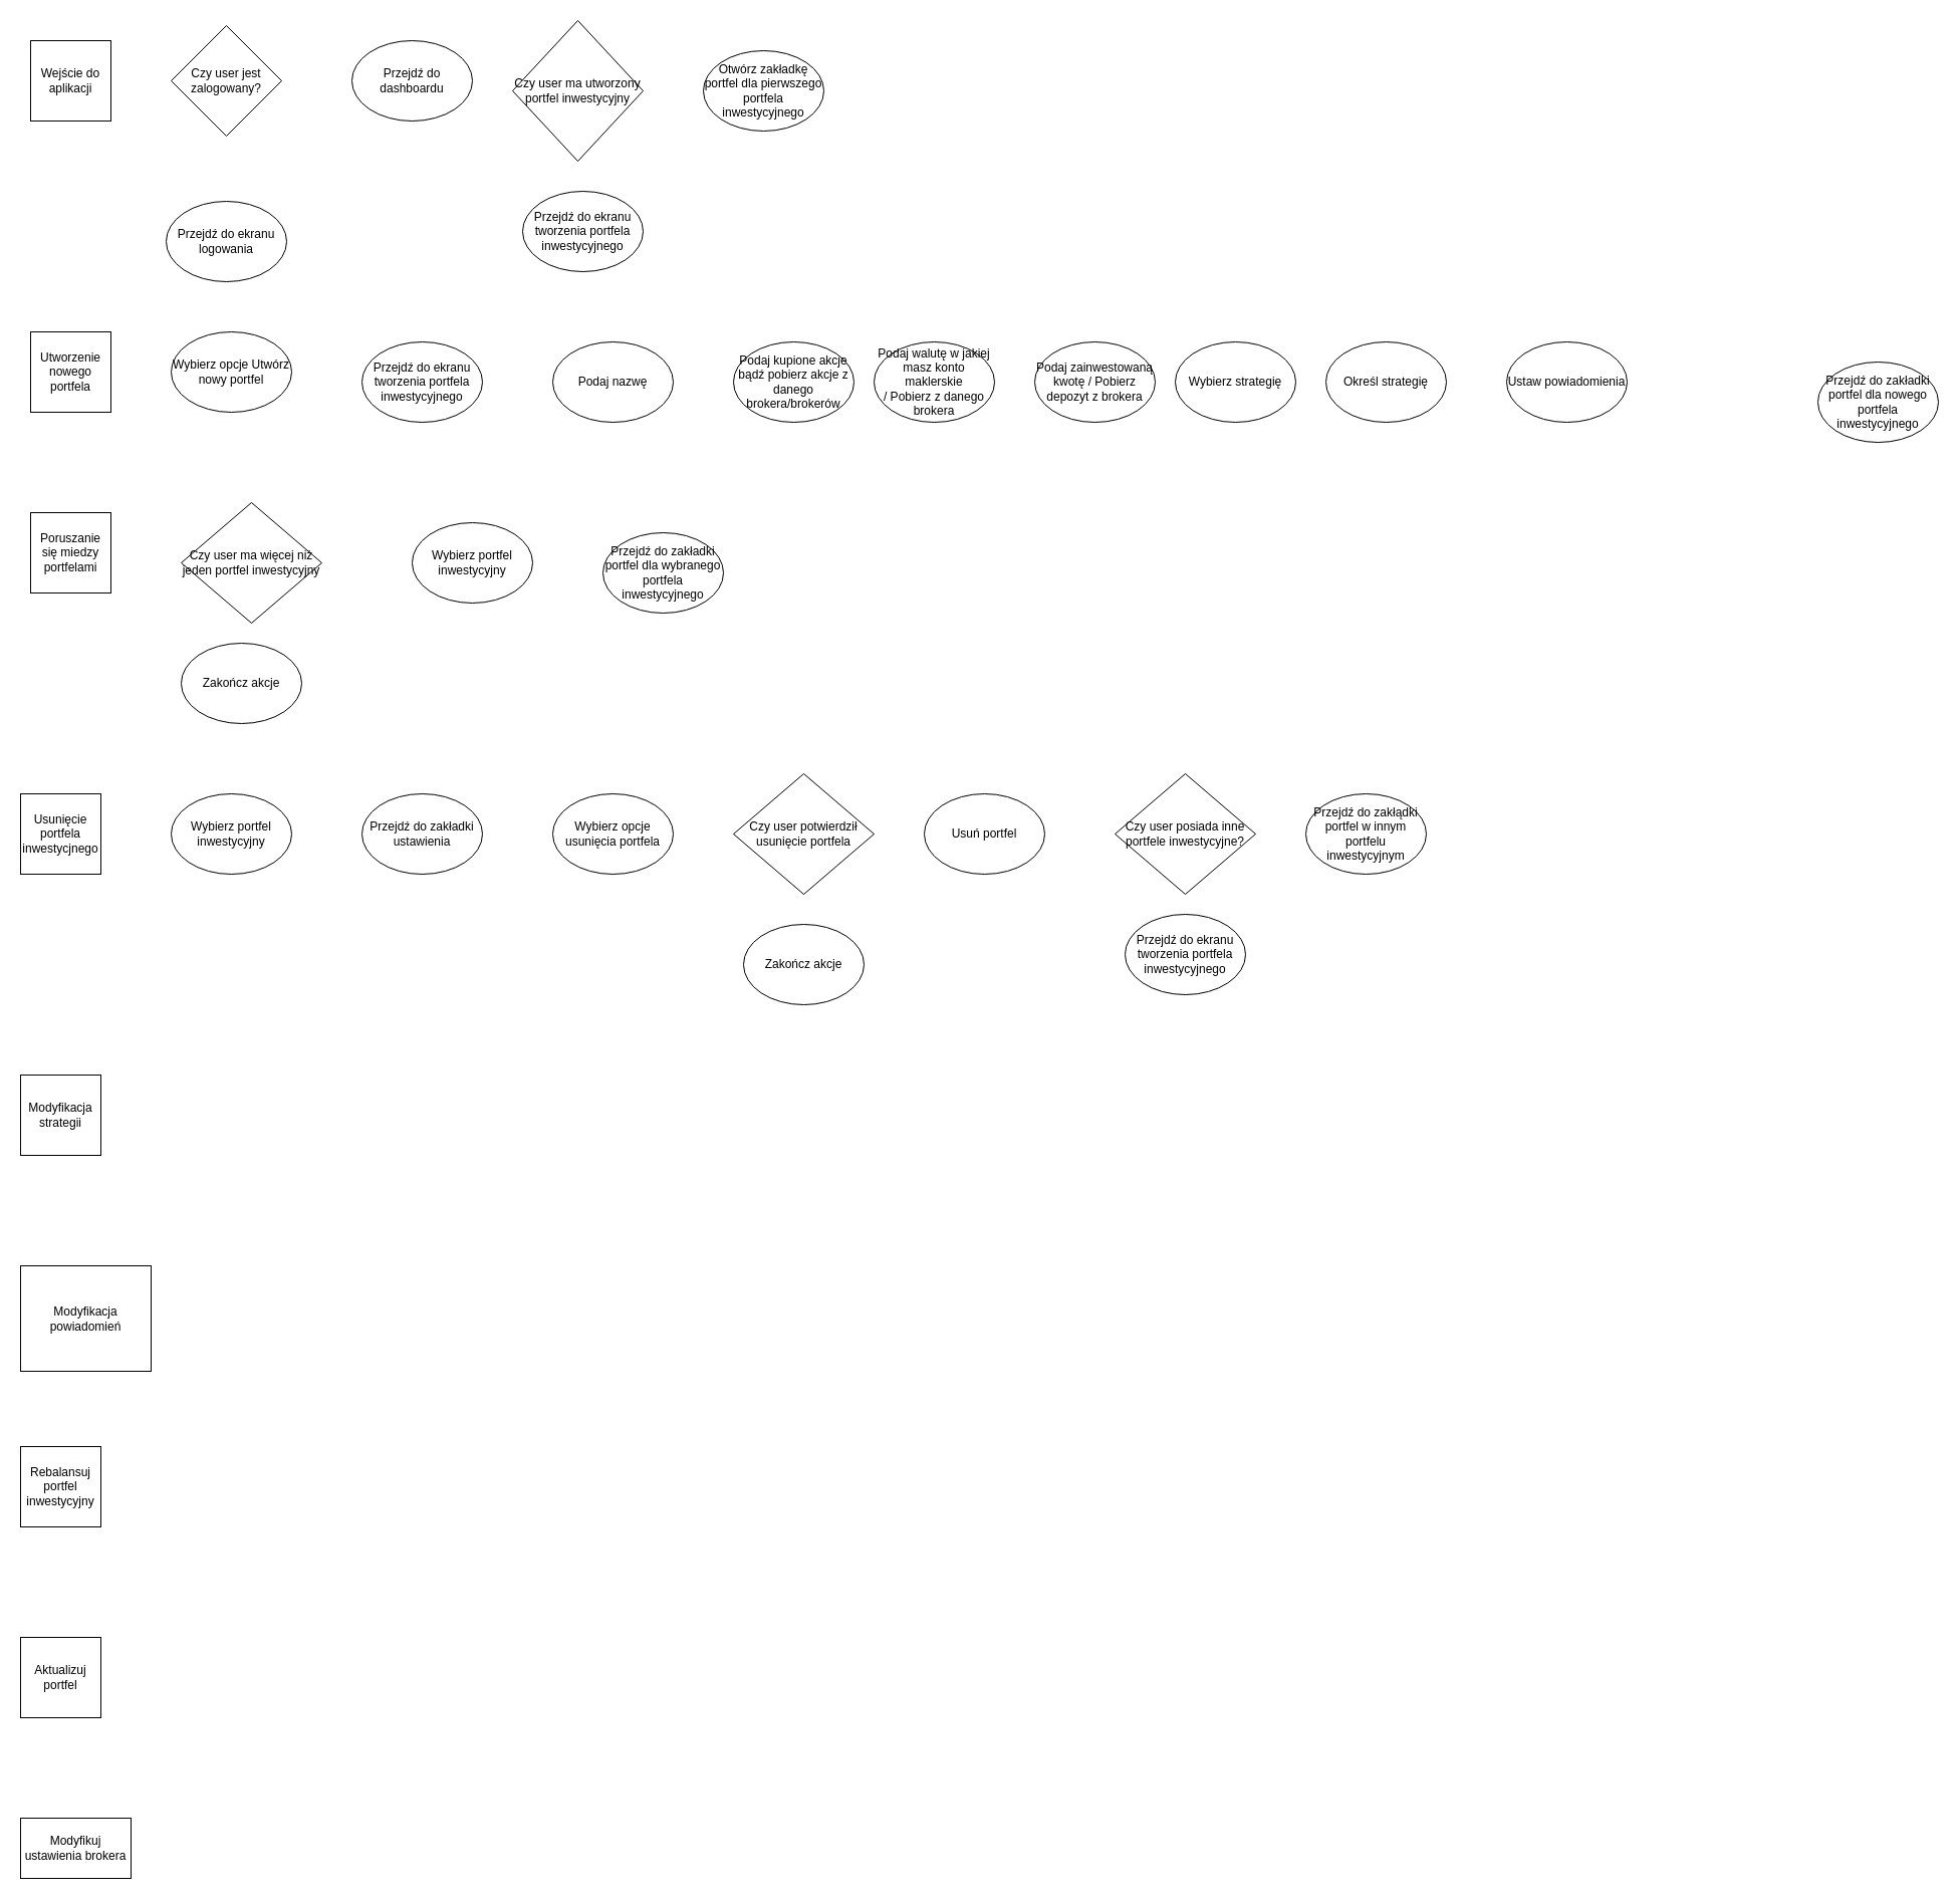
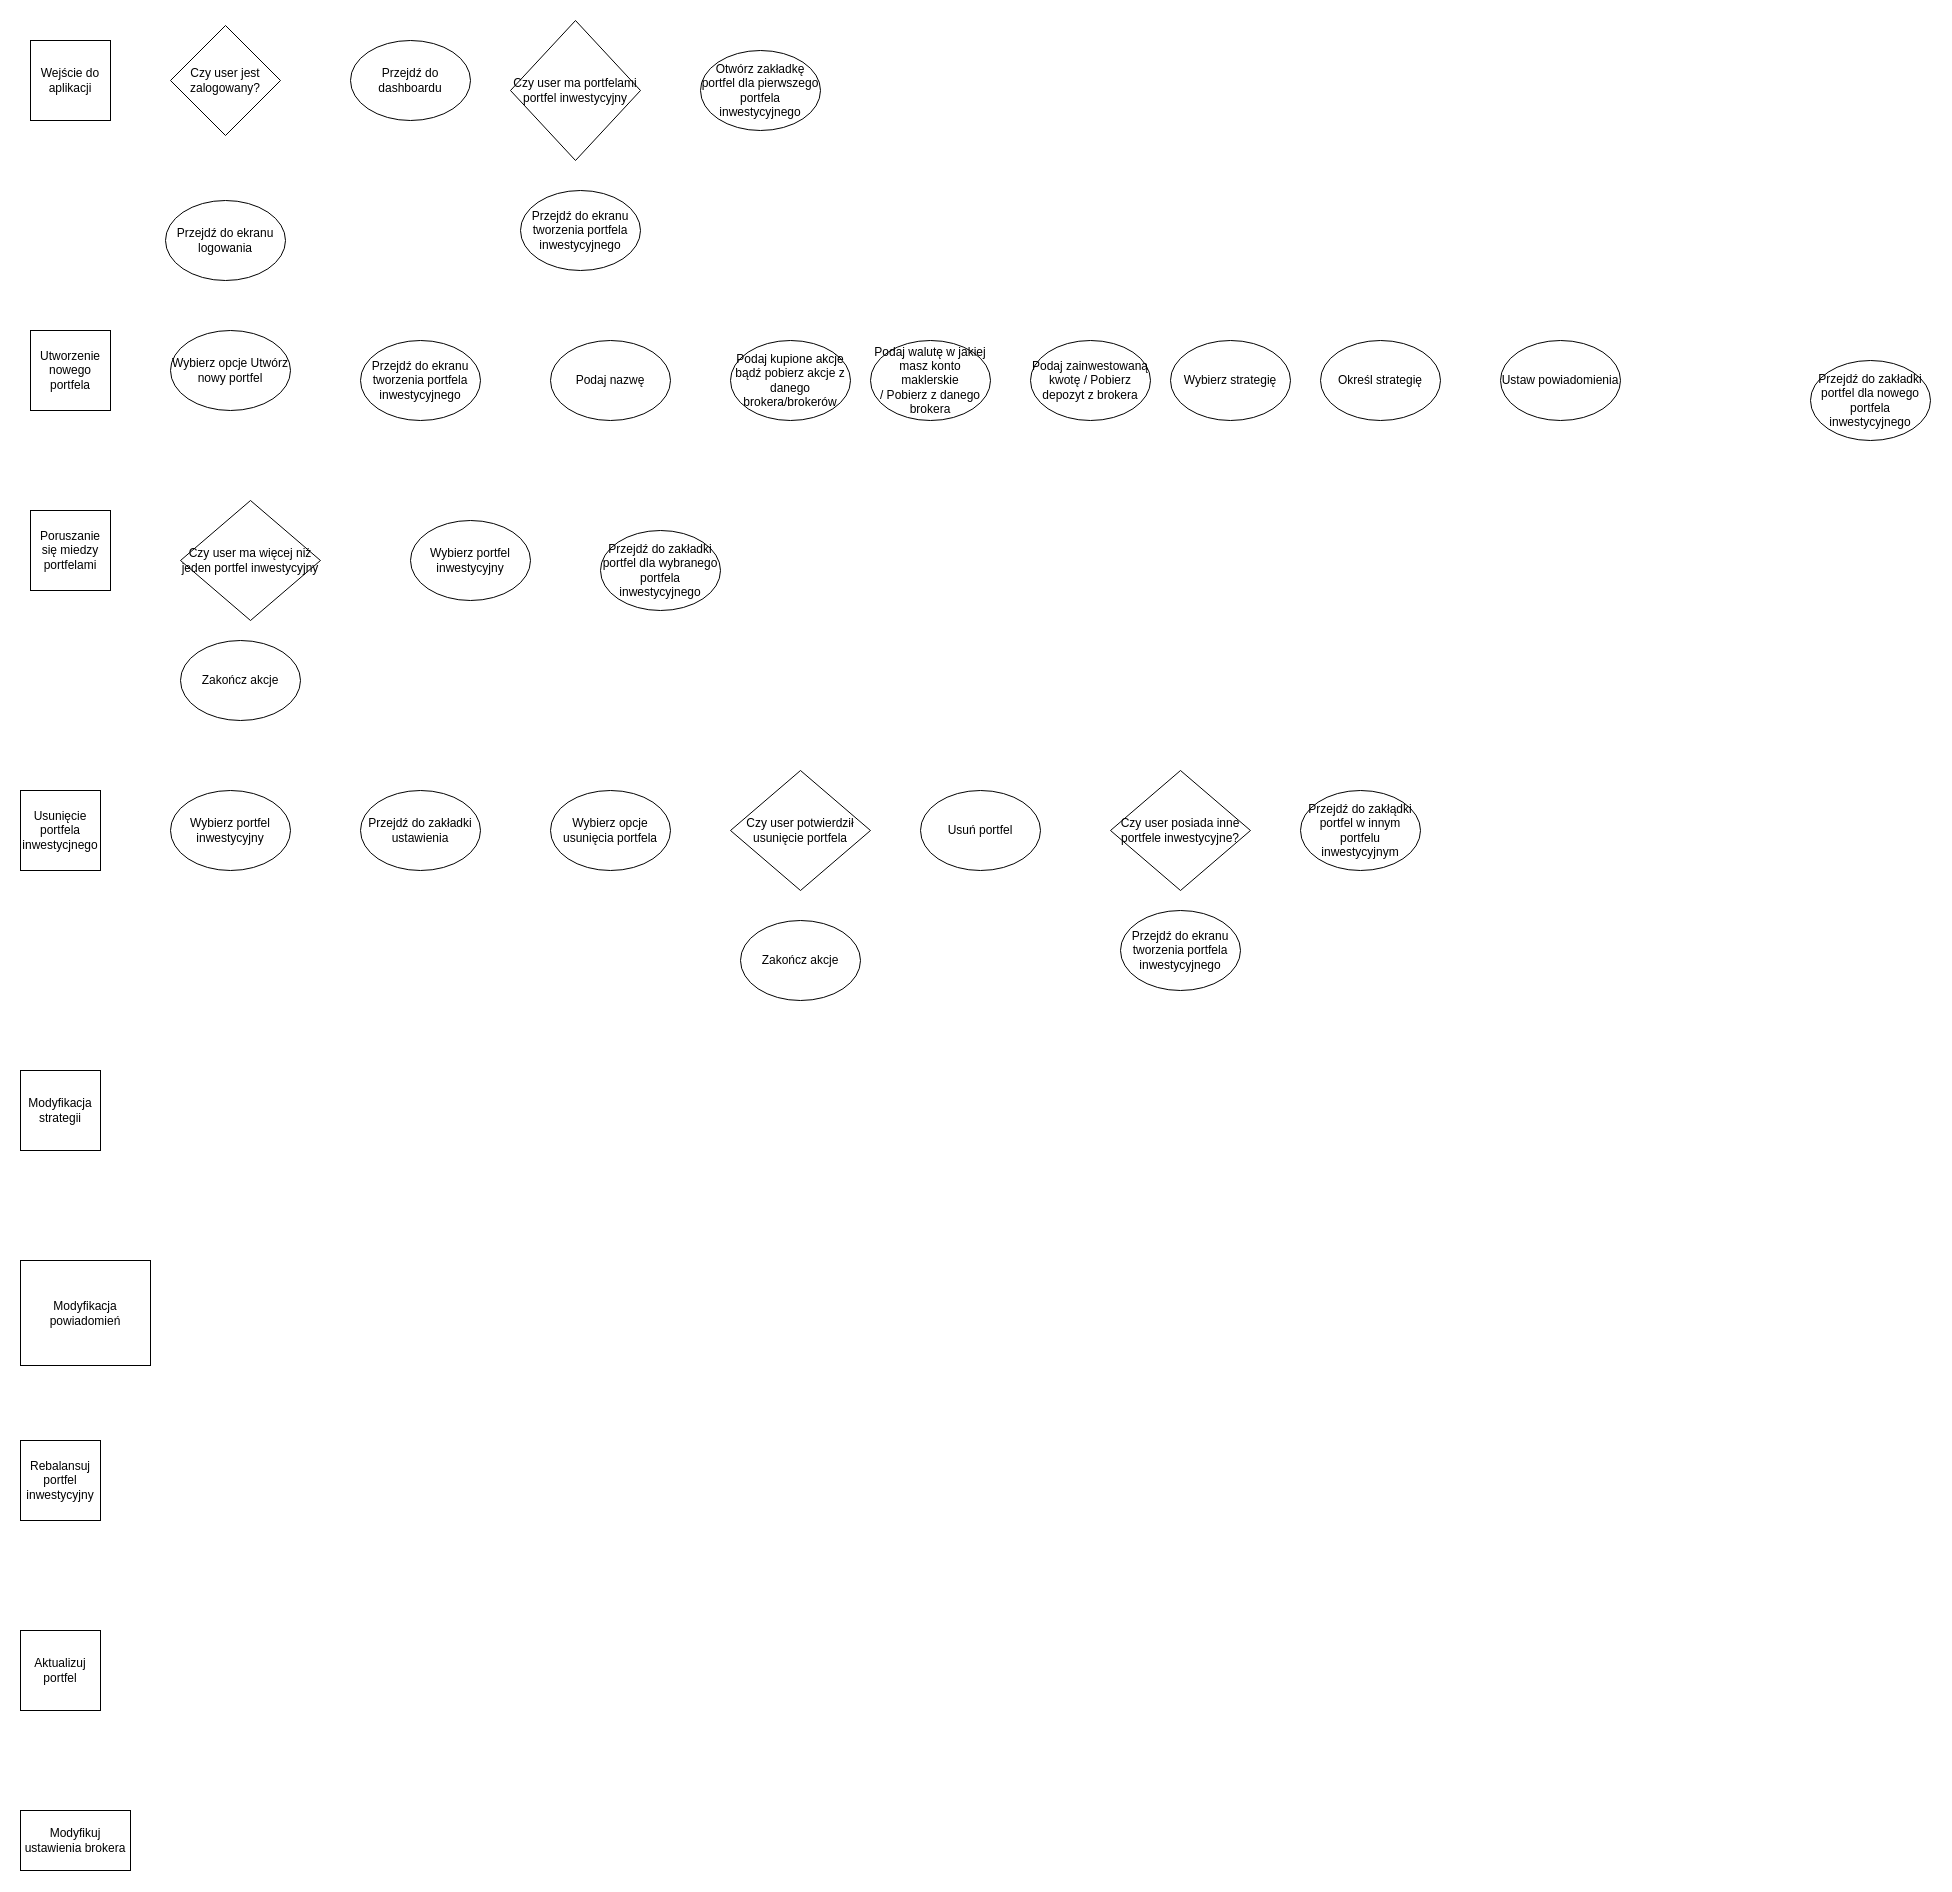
  <mxCell id="0" />
  <mxCell id="1" parent="0" />
  <mxCell id="2" value="Wejście do aplikacji" style="whiteSpace=wrap;html=1;aspect=fixed;" parent="1" vertex="1"><mxGeometry x="30" y="40" width="80" height="80" as="geometry" /></mxCell>
  <mxCell id="3" value="Czy user jest zalogowany?" style="rhombus;whiteSpace=wrap;html=1;" parent="1" vertex="1"><mxGeometry x="170" y="25" width="110" height="110" as="geometry" /></mxCell>
  <mxCell id="4" value="Przejdź do ekranu logowania" style="ellipse;whiteSpace=wrap;html=1;" parent="1" vertex="1"><mxGeometry x="165" y="200" width="120" height="80" as="geometry" /></mxCell>
  <mxCell id="5" value="Przejdź do dashboardu" style="ellipse;whiteSpace=wrap;html=1;" parent="1" vertex="1"><mxGeometry x="350" y="40" width="120" height="80" as="geometry" /></mxCell>
- <mxCell id="6" value="Czy user ma utworzony portfel inwestycyjny" style="rhombus;whiteSpace=wrap;html=1;" parent="1" vertex="1"><mxGeometry x="510" y="20" width="130" height="140" as="geometry" /></mxCell>
+ <mxCell id="6" value="Czy user ma portfelami portfel inwestycyjny" style="rhombus;whiteSpace=wrap;html=1;" parent="1" vertex="1"><mxGeometry x="510" y="20" width="130" height="140" as="geometry" /></mxCell>
  <mxCell id="7" value="Przejdź do ekranu tworzenia portfela inwestycyjnego" style="ellipse;whiteSpace=wrap;html=1;" parent="1" vertex="1"><mxGeometry x="520" y="190" width="120" height="80" as="geometry" /></mxCell>
  <mxCell id="8" value="Otwórz zakładkę portfel dla pierwszego portfela inwestycyjnego" style="ellipse;whiteSpace=wrap;html=1;" parent="1" vertex="1"><mxGeometry x="700" y="50" width="120" height="80" as="geometry" /></mxCell>
  <mxCell id="9" value="Utworzenie nowego portfela" style="whiteSpace=wrap;html=1;aspect=fixed;" parent="1" vertex="1"><mxGeometry x="30" y="330" width="80" height="80" as="geometry" /></mxCell>
  <mxCell id="10" value="Czy user ma więcej niż jeden portfel inwestycyjny" style="rhombus;whiteSpace=wrap;html=1;" parent="1" vertex="1"><mxGeometry x="180" y="500" width="140" height="120" as="geometry" /></mxCell>
  <mxCell id="11" value="Wybierz opcje Utwórz nowy portfel" style="ellipse;whiteSpace=wrap;html=1;" parent="1" vertex="1"><mxGeometry x="170" y="330" width="120" height="80" as="geometry" /></mxCell>
  <mxCell id="12" value="Przejdź do ekranu tworzenia portfela inwestycyjnego" style="ellipse;whiteSpace=wrap;html=1;" parent="1" vertex="1"><mxGeometry x="360" y="340" width="120" height="80" as="geometry" /></mxCell>
  <mxCell id="13" value="Przejdź do zakładki portfel dla nowego portfela inwestycyjnego" style="ellipse;whiteSpace=wrap;html=1;" parent="1" vertex="1"><mxGeometry x="1810" y="360" width="120" height="80" as="geometry" /></mxCell>
  <mxCell id="14" value="Poruszanie się miedzy portfelami" style="whiteSpace=wrap;html=1;aspect=fixed;" parent="1" vertex="1"><mxGeometry x="30" y="510" width="80" height="80" as="geometry" /></mxCell>
  <mxCell id="15" value="Zakończ akcje" style="ellipse;whiteSpace=wrap;html=1;" parent="1" vertex="1"><mxGeometry x="180" y="640" width="120" height="80" as="geometry" /></mxCell>
  <mxCell id="16" value="Wybierz portfel inwestycyjny" style="ellipse;whiteSpace=wrap;html=1;" parent="1" vertex="1"><mxGeometry x="410" y="520" width="120" height="80" as="geometry" /></mxCell>
  <mxCell id="17" value="Przejdź do zakładki portfel dla wybranego portfela inwestycyjnego" style="ellipse;whiteSpace=wrap;html=1;" parent="1" vertex="1"><mxGeometry x="600" y="530" width="120" height="80" as="geometry" /></mxCell>
  <mxCell id="18" value="Usunięcie portfela inwestycjnego" style="whiteSpace=wrap;html=1;aspect=fixed;" parent="1" vertex="1"><mxGeometry x="20" y="790" width="80" height="80" as="geometry" /></mxCell>
  <mxCell id="19" value="Wybierz portfel inwestycyjny" style="ellipse;whiteSpace=wrap;html=1;" parent="1" vertex="1"><mxGeometry x="170" y="790" width="120" height="80" as="geometry" /></mxCell>
  <mxCell id="20" value="Przejdź do zakładki ustawienia" style="ellipse;whiteSpace=wrap;html=1;" parent="1" vertex="1"><mxGeometry x="360" y="790" width="120" height="80" as="geometry" /></mxCell>
  <mxCell id="21" value="&lt;div&gt;Wybierz opcje usunięcia portfela&lt;/div&gt;" style="ellipse;whiteSpace=wrap;html=1;" parent="1" vertex="1"><mxGeometry x="550" y="790" width="120" height="80" as="geometry" /></mxCell>
  <mxCell id="22" value="Usuń portfel" style="ellipse;whiteSpace=wrap;html=1;" parent="1" vertex="1"><mxGeometry x="920" y="790" width="120" height="80" as="geometry" /></mxCell>
  <mxCell id="23" value="Czy user potwierdził usunięcie portfela" style="rhombus;whiteSpace=wrap;html=1;" parent="1" vertex="1"><mxGeometry x="730" y="770" width="140" height="120" as="geometry" /></mxCell>
  <mxCell id="24" value="Zakończ akcje" style="ellipse;whiteSpace=wrap;html=1;" parent="1" vertex="1"><mxGeometry x="740" y="920" width="120" height="80" as="geometry" /></mxCell>
  <mxCell id="25" value="Czy user posiada inne portfele inwestycyjne?" style="rhombus;whiteSpace=wrap;html=1;" parent="1" vertex="1"><mxGeometry x="1110" y="770" width="140" height="120" as="geometry" /></mxCell>
  <mxCell id="26" value="&lt;div&gt;Przejdź do ekranu&lt;/div&gt;&lt;div&gt;tworzenia portfela inwestycyjnego&lt;br&gt;&lt;/div&gt;" style="ellipse;whiteSpace=wrap;html=1;" parent="1" vertex="1"><mxGeometry x="1120" y="910" width="120" height="80" as="geometry" /></mxCell>
  <mxCell id="27" value="Przejdź do zakłądki portfel w innym portfelu inwestycyjnym" style="ellipse;whiteSpace=wrap;html=1;" parent="1" vertex="1"><mxGeometry x="1300" y="790" width="120" height="80" as="geometry" /></mxCell>
  <mxCell id="28" value="Modyfikacja strategii" style="whiteSpace=wrap;html=1;aspect=fixed;" parent="1" vertex="1"><mxGeometry x="20" y="1070" width="80" height="80" as="geometry" /></mxCell>
  <mxCell id="29" value="Modyfikacja powiadomień" style="whiteSpace=wrap;html=1;aspect=fixed;" parent="1" vertex="1"><mxGeometry x="20" y="1260" width="130" height="105" as="geometry" /></mxCell>
  <mxCell id="30" value="Rebalansuj portfel inwestycyjny" style="whiteSpace=wrap;html=1;aspect=fixed;" parent="1" vertex="1"><mxGeometry x="20" y="1440" width="80" height="80" as="geometry" /></mxCell>
  <mxCell id="31" value="Aktualizuj portfel" style="whiteSpace=wrap;html=1;aspect=fixed;" parent="1" vertex="1"><mxGeometry x="20" y="1630" width="80" height="80" as="geometry" /></mxCell>
  <mxCell id="32" value="Modyfikuj ustawienia brokera" style="whiteSpace=wrap;html=1;aspect=fixed;" parent="1" vertex="1"><mxGeometry x="20" y="1810" width="110" height="60" as="geometry" /></mxCell>
  <mxCell id="33" value="Podaj nazwę" style="ellipse;whiteSpace=wrap;html=1;" vertex="1" parent="1"><mxGeometry x="550" y="340" width="120" height="80" as="geometry" /></mxCell>
  <mxCell id="34" value="&lt;div&gt;Podaj kupione akcje&lt;/div&gt;&lt;div&gt;bądź pobierz akcje z danego brokera/brokerów&lt;/div&gt;" style="ellipse;whiteSpace=wrap;html=1;" vertex="1" parent="1"><mxGeometry x="730" y="340" width="120" height="80" as="geometry" /></mxCell>
  <mxCell id="35" value="Podaj zainwestowaną kwotę / Pobierz depozyt z brokera" style="ellipse;whiteSpace=wrap;html=1;" vertex="1" parent="1"><mxGeometry x="1030" y="340" width="120" height="80" as="geometry" /></mxCell>
  <mxCell id="36" value="&lt;div&gt;Podaj walutę w jakiej masz konto maklerskie&lt;/div&gt;/ Pobierz z danego brokera" style="ellipse;whiteSpace=wrap;html=1;" vertex="1" parent="1"><mxGeometry x="870" y="340" width="120" height="80" as="geometry" /></mxCell>
  <mxCell id="37" value="Wybierz strategię" style="ellipse;whiteSpace=wrap;html=1;" vertex="1" parent="1"><mxGeometry x="1170" y="340" width="120" height="80" as="geometry" /></mxCell>
  <mxCell id="38" value="Określ strategię" style="ellipse;whiteSpace=wrap;html=1;" vertex="1" parent="1"><mxGeometry x="1320" y="340" width="120" height="80" as="geometry" /></mxCell>
  <mxCell id="39" value="Ustaw powiadomienia" style="ellipse;whiteSpace=wrap;html=1;" vertex="1" parent="1"><mxGeometry x="1500" y="340" width="120" height="80" as="geometry" /></mxCell>
